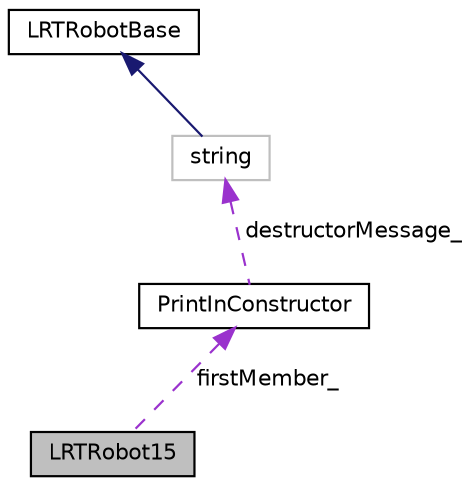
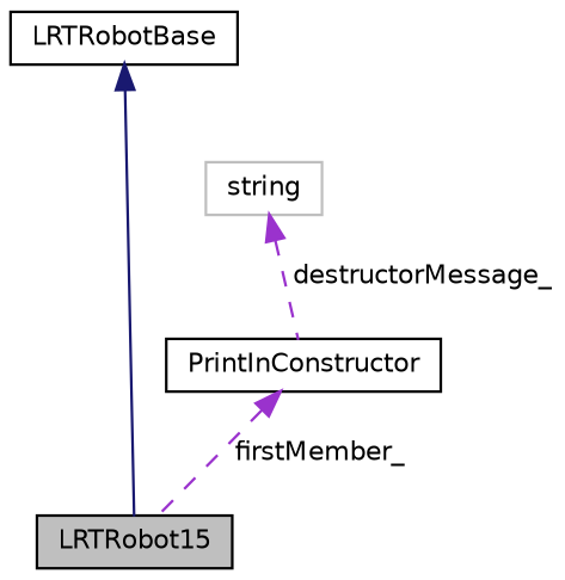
  digraph {
    node [color=black fillcolor=white fontname=Helvetica fontsize=10 shape=record style=filled]
    edge [color=darkorchid3 dir=back fontname=Helvetica fontsize=10 labelfontname=Helvetica labelfontsize=10 style=dashed]
    n1 [fillcolor=grey75 fontcolor=black height=0.2 label=LRTRobot15 width=0.4]
    n2 [height=0.2 label=LRTRobotBase width=0.4]
    n3 [height=0.2 label=PrintInConstructor width=0.4]
    n4 [color=grey75 height=0.2 label=string width=0.4]
-   n2 -> n4 [color=midnightblue style=solid]
+   n2 -> n1 [color=midnightblue style=solid]
    n3 -> n1 [label=" firstMember_"]
    n4 -> n3 [label=" destructorMessage_"]
  }
